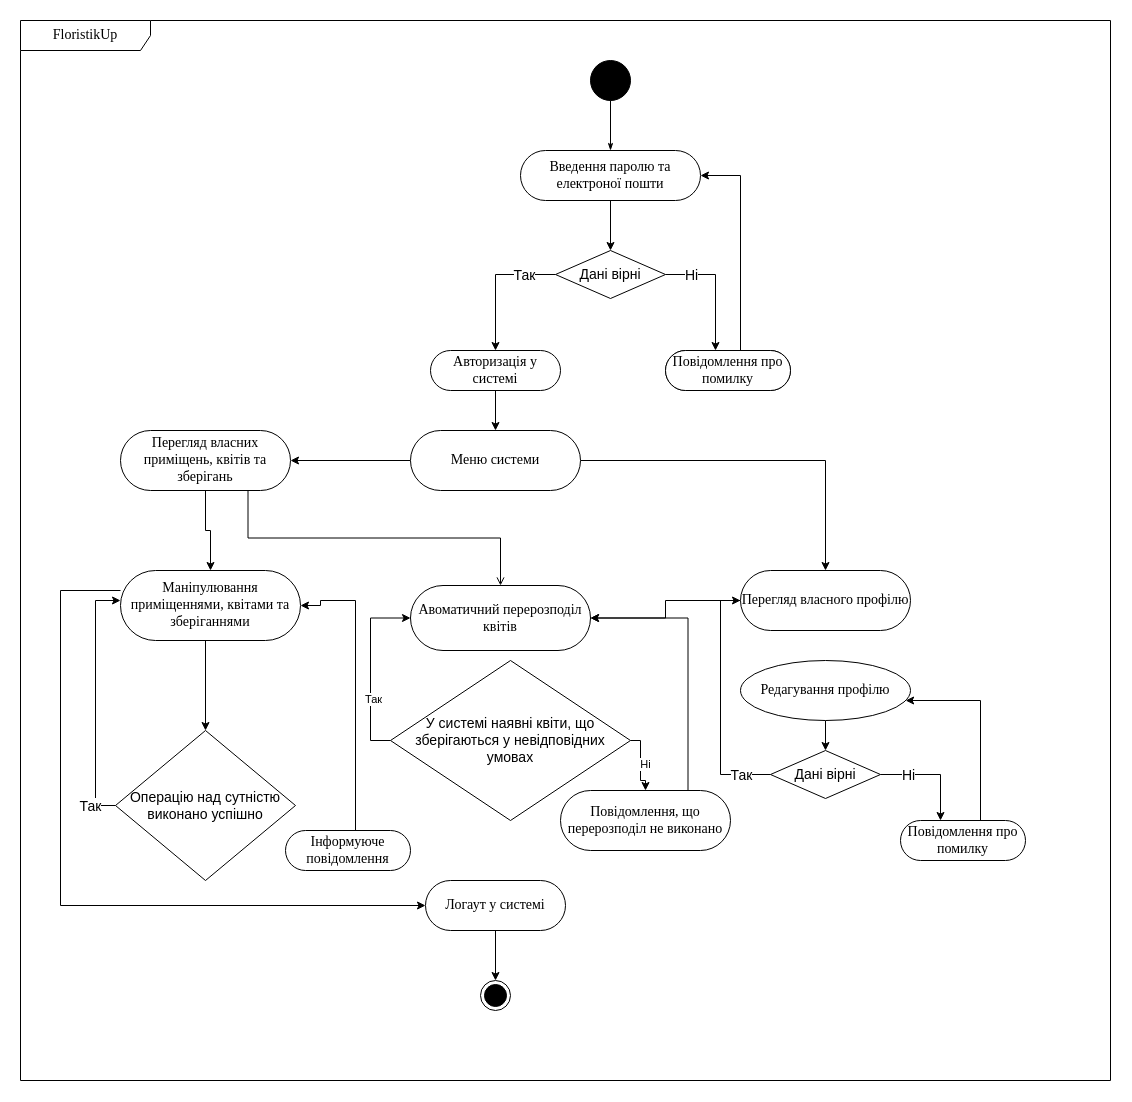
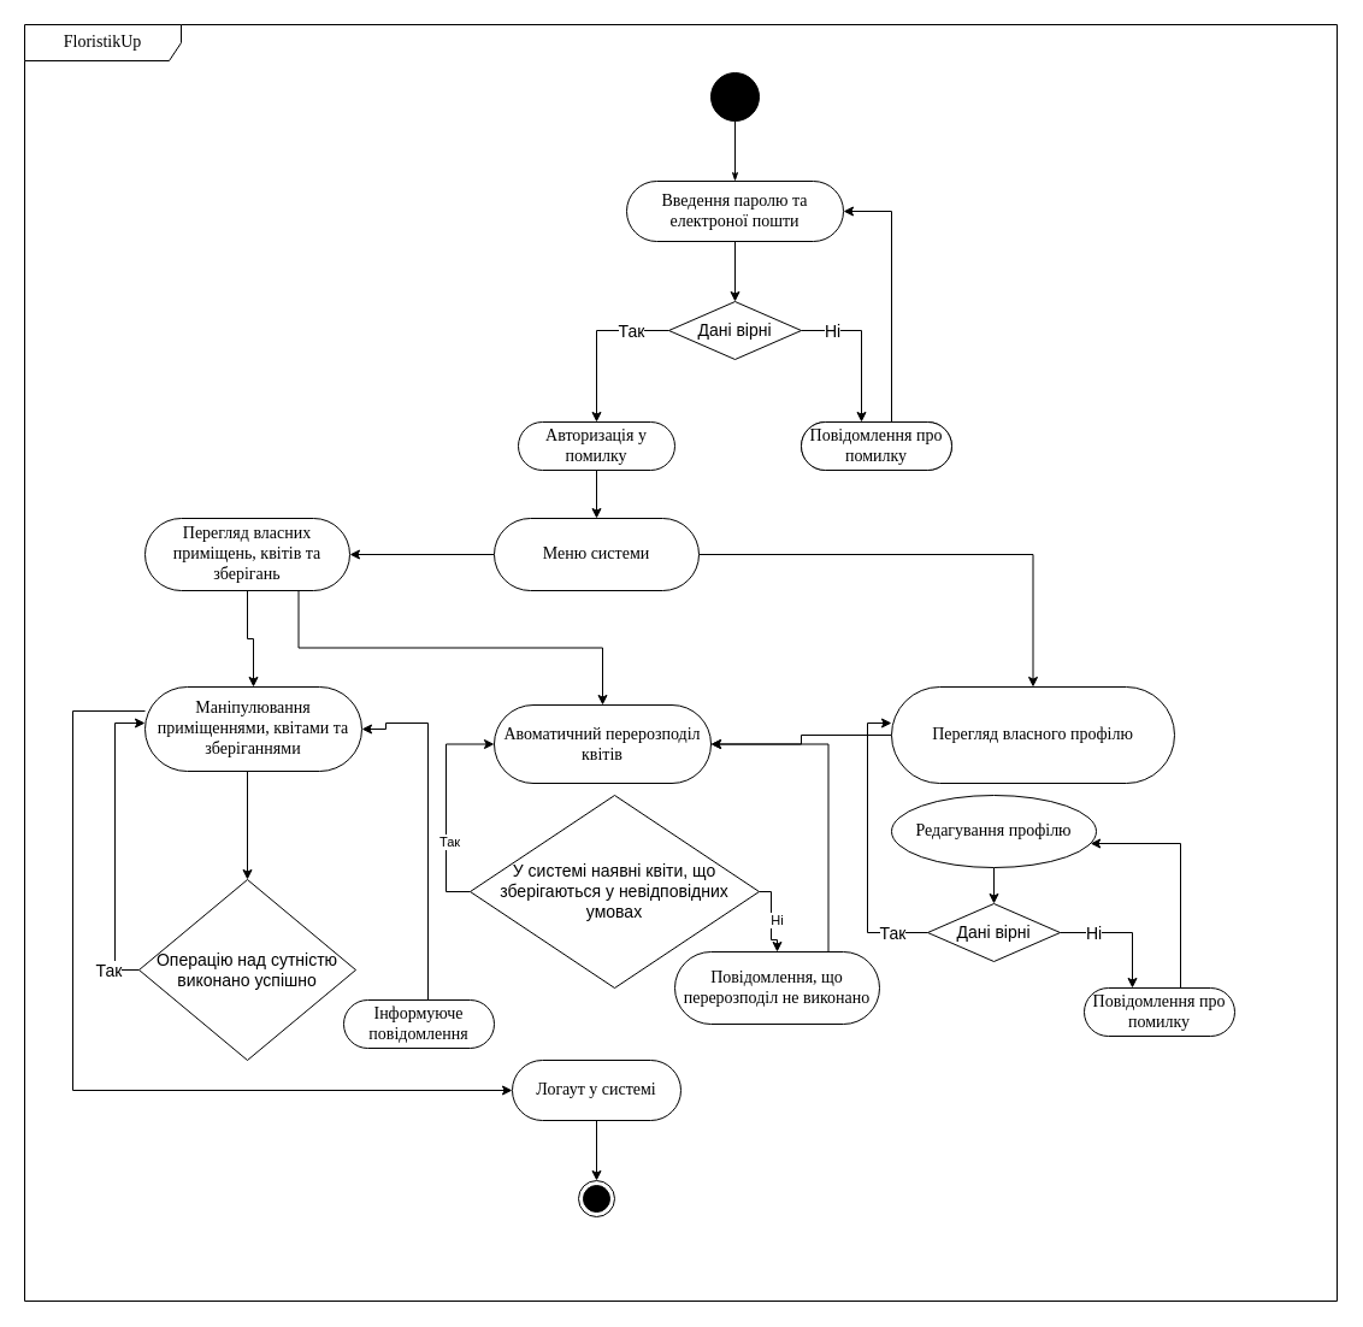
  <mxCell id="0" />
  <mxCell id="1" parent="0" />
  <mxCell id="2" value="&lt;font face=&quot;times new roman, serif&quot;&gt;&lt;span style=&quot;font-size: 14px&quot;&gt;FloristikUp&lt;/span&gt;&lt;/font&gt;" style="shape=umlFrame;whiteSpace=wrap;html=1;width=130;height=30;" parent="1" vertex="1"><mxGeometry x="20" y="20" width="1090" height="1060" as="geometry" /></mxCell>
  <mxCell id="3" value="" style="ellipse;whiteSpace=wrap;html=1;rounded=0;shadow=0;comic=0;labelBackgroundColor=none;strokeWidth=1;fillColor=#000000;fontFamily=Verdana;fontSize=14;align=center;" parent="1" vertex="1"><mxGeometry x="590" y="60" width="40" height="40" as="geometry" /></mxCell>
  <mxCell id="4" style="edgeStyle=orthogonalEdgeStyle;rounded=0;orthogonalLoop=1;jettySize=auto;html=1;fontSize=14;fontStyle=0" parent="1" source="5" target="11" edge="1"><mxGeometry relative="1" as="geometry" /></mxCell>
  <mxCell id="5" value="Введення паролю та електроної пошти" style="rounded=1;whiteSpace=wrap;html=1;shadow=0;comic=0;labelBackgroundColor=none;strokeWidth=1;fontFamily=Verdana;fontSize=14;align=center;arcSize=50;fontStyle=0" parent="1" vertex="1"><mxGeometry x="520" y="150" width="180" height="50" as="geometry" /></mxCell>
  <mxCell id="6" style="edgeStyle=orthogonalEdgeStyle;rounded=0;html=1;labelBackgroundColor=none;startArrow=none;startFill=0;startSize=5;endArrow=classicThin;endFill=1;endSize=5;jettySize=auto;orthogonalLoop=1;strokeWidth=1;fontFamily=Verdana;fontSize=14;fontStyle=0" parent="1" source="3" target="5" edge="1"><mxGeometry relative="1" as="geometry" /></mxCell>
  <mxCell id="7" style="edgeStyle=orthogonalEdgeStyle;rounded=0;orthogonalLoop=1;jettySize=auto;html=1;fontSize=14;fontStyle=0" parent="1" source="11" target="13" edge="1"><mxGeometry relative="1" as="geometry"><Array as="points"><mxPoint x="495" y="274" /></Array></mxGeometry></mxCell>
  <mxCell id="8" value="Так" style="edgeLabel;html=1;align=center;verticalAlign=middle;resizable=0;points=[];fontSize=14;fontStyle=0" parent="7" vertex="1" connectable="0"><mxGeometry x="-0.341" relative="1" as="geometry"><mxPoint x="13" as="offset" /></mxGeometry></mxCell>
  <mxCell id="9" style="edgeStyle=orthogonalEdgeStyle;rounded=0;orthogonalLoop=1;jettySize=auto;html=1;fontSize=14;fontStyle=0" parent="1" source="11" target="15" edge="1"><mxGeometry relative="1" as="geometry"><Array as="points"><mxPoint x="715" y="274" /></Array></mxGeometry></mxCell>
  <mxCell id="10" value="Ні" style="edgeLabel;html=1;align=center;verticalAlign=middle;resizable=0;points=[];fontSize=14;fontStyle=0" parent="9" vertex="1" connectable="0"><mxGeometry x="-0.315" relative="1" as="geometry"><mxPoint x="-18" as="offset" /></mxGeometry></mxCell>
  <mxCell id="11" value="Дані вірні" style="rhombus;whiteSpace=wrap;html=1;fontSize=14;fontStyle=0" parent="1" vertex="1"><mxGeometry x="555" y="250" width="110" height="48" as="geometry" /></mxCell>
  <mxCell id="12" style="edgeStyle=orthogonalEdgeStyle;rounded=0;orthogonalLoop=1;jettySize=auto;html=1;exitX=0.5;exitY=1;exitDx=0;exitDy=0;" parent="1" edge="1"><mxGeometry relative="1" as="geometry"><mxPoint x="495" y="490" as="targetPoint" /><mxPoint x="495" y="480" as="sourcePoint" /></mxGeometry></mxCell>
- <mxCell id="13" value="Авторизація у системі" style="rounded=1;whiteSpace=wrap;html=1;shadow=0;comic=0;labelBackgroundColor=none;strokeWidth=1;fontFamily=Verdana;fontSize=14;align=center;arcSize=50;fontStyle=0" parent="1" vertex="1"><mxGeometry x="430" y="350" width="130" height="40" as="geometry" /></mxCell>
+ <mxCell id="13" value="Авторизація у помилку" style="rounded=1;whiteSpace=wrap;html=1;shadow=0;comic=0;labelBackgroundColor=none;strokeWidth=1;fontFamily=Verdana;fontSize=14;align=center;arcSize=50;fontStyle=0" parent="1" vertex="1"><mxGeometry x="430" y="350" width="130" height="40" as="geometry" /></mxCell>
  <mxCell id="14" style="edgeStyle=orthogonalEdgeStyle;rounded=0;orthogonalLoop=1;jettySize=auto;html=1;fontSize=14;" parent="1" source="15" target="5" edge="1"><mxGeometry relative="1" as="geometry"><Array as="points"><mxPoint x="740" y="175" /></Array></mxGeometry></mxCell>
  <mxCell id="15" value="Повідомлення про помилку" style="rounded=1;whiteSpace=wrap;html=1;shadow=0;comic=0;labelBackgroundColor=none;strokeWidth=1;fontFamily=Verdana;fontSize=14;align=center;arcSize=50;fontStyle=0" parent="1" vertex="1"><mxGeometry x="665" y="350" width="125" height="40" as="geometry" /></mxCell>
  <mxCell id="16" style="edgeStyle=orthogonalEdgeStyle;rounded=0;orthogonalLoop=1;jettySize=auto;html=1;exitX=0;exitY=0.5;exitDx=0;exitDy=0;entryX=1;entryY=0.5;entryDx=0;entryDy=0;" parent="1" source="18" target="53" edge="1"><mxGeometry relative="1" as="geometry" /></mxCell>
  <mxCell id="17" style="edgeStyle=orthogonalEdgeStyle;rounded=0;orthogonalLoop=1;jettySize=auto;html=1;exitX=1;exitY=0.5;exitDx=0;exitDy=0;" parent="1" source="18" target="24" edge="1"><mxGeometry relative="1" as="geometry" /></mxCell>
  <mxCell id="18" value="&lt;font style=&quot;font-size: 14px&quot;&gt;Меню системи&lt;/font&gt;" style="rounded=1;whiteSpace=wrap;html=1;shadow=0;comic=0;labelBackgroundColor=none;strokeWidth=1;fontFamily=Verdana;fontSize=14;align=center;arcSize=50;fontStyle=0" parent="1" vertex="1"><mxGeometry x="410" y="430" width="170" height="60" as="geometry" /></mxCell>
  <mxCell id="19" value="Повідомлення про помилку" style="rounded=1;whiteSpace=wrap;html=1;shadow=0;comic=0;labelBackgroundColor=none;strokeWidth=1;fontFamily=Verdana;fontSize=14;align=center;arcSize=50;fontStyle=0" parent="1" vertex="1"><mxGeometry x="665" y="350" width="125" height="40" as="geometry" /></mxCell>
  <mxCell id="20" style="edgeStyle=orthogonalEdgeStyle;rounded=0;orthogonalLoop=1;jettySize=auto;html=1;fontSize=14;entryX=0.5;entryY=0;entryDx=0;entryDy=0;" parent="1" source="22" target="34" edge="1"><mxGeometry relative="1" as="geometry"><mxPoint x="205" y="660" as="targetPoint" /><Array as="points"><mxPoint x="205" y="730" /></Array></mxGeometry></mxCell>
  <mxCell id="21" style="edgeStyle=orthogonalEdgeStyle;rounded=0;orthogonalLoop=1;jettySize=auto;html=1;fontSize=14;" parent="1" source="22" target="40" edge="1"><mxGeometry relative="1" as="geometry"><Array as="points"><mxPoint x="60" y="590" /><mxPoint x="60" y="905" /></Array></mxGeometry></mxCell>
  <mxCell id="22" value="&lt;font style=&quot;font-size: 14px&quot;&gt;Маніпулювання приміщеннями, квітами та зберіганнями&lt;/font&gt;" style="rounded=1;whiteSpace=wrap;html=1;shadow=0;comic=0;labelBackgroundColor=none;strokeWidth=1;fontFamily=Verdana;fontSize=14;align=center;arcSize=50;fontStyle=0" parent="1" vertex="1"><mxGeometry x="120" y="570" width="180" height="70" as="geometry" /></mxCell>
  <mxCell id="23" style="edgeStyle=orthogonalEdgeStyle;rounded=0;orthogonalLoop=1;jettySize=auto;html=1;fontSize=14;" parent="1" source="24" target="42" edge="1"><mxGeometry relative="1" as="geometry" /></mxCell>
- <mxCell id="24" value="Перегляд власного профілю" style="rounded=1;whiteSpace=wrap;html=1;shadow=0;comic=0;labelBackgroundColor=none;strokeWidth=1;fontFamily=Verdana;fontSize=14;align=center;arcSize=50;fontStyle=0" parent="1" vertex="1"><mxGeometry x="740" y="570" width="170" height="60" as="geometry" /></mxCell>
+ <mxCell id="24" value="Перегляд власного профілю" style="rounded=1;whiteSpace=wrap;html=1;shadow=0;comic=0;labelBackgroundColor=none;strokeWidth=1;fontFamily=Verdana;fontSize=14;align=center;arcSize=50;fontStyle=0" parent="1" vertex="1"><mxGeometry x="740" y="570" width="235" height="80" as="geometry" /></mxCell>
  <mxCell id="25" style="edgeStyle=orthogonalEdgeStyle;rounded=0;orthogonalLoop=1;jettySize=auto;html=1;fontSize=14;" parent="1" source="26" target="27" edge="1"><mxGeometry relative="1" as="geometry" /></mxCell>
  <mxCell id="26" value="Редагування профілю" style="ellipse;whiteSpace=wrap;html=1;shadow=0;comic=0;labelBackgroundColor=none;strokeWidth=1;fontFamily=Verdana;fontSize=14;align=center;arcSize=50;fontStyle=0;" parent="1" vertex="1"><mxGeometry x="740" y="660" width="170" height="60" as="geometry" /></mxCell>
  <mxCell id="27" value="Дані вірні" style="rhombus;whiteSpace=wrap;html=1;fontSize=14;fontStyle=0" parent="1" vertex="1"><mxGeometry x="770" y="750" width="110" height="48" as="geometry" /></mxCell>
  <mxCell id="28" style="edgeStyle=orthogonalEdgeStyle;rounded=0;orthogonalLoop=1;jettySize=auto;html=1;fontSize=14;fontStyle=0" parent="1" source="27" target="31" edge="1"><mxGeometry relative="1" as="geometry"><mxPoint x="670" y="759" as="sourcePoint" /><mxPoint x="720" y="835" as="targetPoint" /><Array as="points"><mxPoint x="940" y="774" /></Array></mxGeometry></mxCell>
  <mxCell id="29" value="Ні" style="edgeLabel;html=1;align=center;verticalAlign=middle;resizable=0;points=[];fontSize=14;fontStyle=0" parent="28" vertex="1" connectable="0"><mxGeometry x="-0.315" relative="1" as="geometry"><mxPoint x="-8.98" y="0.06" as="offset" /></mxGeometry></mxCell>
  <mxCell id="30" style="edgeStyle=orthogonalEdgeStyle;rounded=0;orthogonalLoop=1;jettySize=auto;html=1;fontSize=14;" parent="1" source="31" target="26" edge="1"><mxGeometry relative="1" as="geometry"><mxPoint x="745" y="835" as="sourcePoint" /><mxPoint x="565" y="660" as="targetPoint" /><Array as="points"><mxPoint x="980" y="700" /></Array></mxGeometry></mxCell>
  <mxCell id="31" value="Повідомлення про помилку" style="rounded=1;whiteSpace=wrap;html=1;shadow=0;comic=0;labelBackgroundColor=none;strokeWidth=1;fontFamily=Verdana;fontSize=14;align=center;arcSize=50;fontStyle=0" parent="1" vertex="1"><mxGeometry x="900" y="820" width="125" height="40" as="geometry" /></mxCell>
  <mxCell id="32" style="edgeStyle=orthogonalEdgeStyle;rounded=0;orthogonalLoop=1;jettySize=auto;html=1;fontSize=14;" parent="1" source="27" target="24" edge="1"><mxGeometry relative="1" as="geometry"><mxPoint x="400" y="580" as="targetPoint" /><Array as="points"><mxPoint x="720" y="774" /><mxPoint x="720" y="600" /></Array></mxGeometry></mxCell>
  <mxCell id="33" value="Так" style="edgeLabel;html=1;align=center;verticalAlign=middle;resizable=0;points=[];fontSize=14;" parent="32" vertex="1" connectable="0"><mxGeometry x="-0.848" y="2" relative="1" as="geometry"><mxPoint x="-10.13" y="-1.94" as="offset" /></mxGeometry></mxCell>
  <mxCell id="34" value="Операцію над сутністю виконано успішно" style="rhombus;whiteSpace=wrap;html=1;fontSize=14;fontStyle=0" parent="1" vertex="1"><mxGeometry x="115" y="730" width="180" height="150" as="geometry" /></mxCell>
  <mxCell id="35" style="edgeStyle=orthogonalEdgeStyle;rounded=0;orthogonalLoop=1;jettySize=auto;html=1;fontSize=14;entryX=1;entryY=0.5;entryDx=0;entryDy=0;" parent="1" source="36" edge="1" target="22"><mxGeometry relative="1" as="geometry"><mxPoint x="120" y="835" as="sourcePoint" /><mxPoint x="290" y="600" as="targetPoint" /><Array as="points"><mxPoint x="355" y="600" /><mxPoint x="320" y="600" /><mxPoint x="320" y="605" /></Array></mxGeometry></mxCell>
  <mxCell id="36" value="Інформуюче&lt;br&gt;повідомлення" style="rounded=1;whiteSpace=wrap;html=1;shadow=0;comic=0;labelBackgroundColor=none;strokeWidth=1;fontFamily=Verdana;fontSize=14;align=center;arcSize=50;fontStyle=0" parent="1" vertex="1"><mxGeometry x="285" y="830" width="125" height="40" as="geometry" /></mxCell>
  <mxCell id="37" style="edgeStyle=orthogonalEdgeStyle;rounded=0;orthogonalLoop=1;jettySize=auto;html=1;fontSize=14;" parent="1" source="34" target="22" edge="1"><mxGeometry relative="1" as="geometry"><mxPoint x="-225" y="580" as="targetPoint" /><Array as="points"><mxPoint x="95" y="805" /><mxPoint x="95" y="600" /></Array></mxGeometry></mxCell>
  <mxCell id="38" value="Так" style="edgeLabel;html=1;align=center;verticalAlign=middle;resizable=0;points=[];fontSize=14;" parent="37" vertex="1" connectable="0"><mxGeometry x="-0.848" y="2" relative="1" as="geometry"><mxPoint x="-6.13" y="-1.94" as="offset" /></mxGeometry></mxCell>
  <mxCell id="39" value="" style="ellipse;html=1;shape=endState;fillColor=#000000;rounded=1;shadow=0;comic=0;labelBackgroundColor=none;fontFamily=Verdana;fontSize=14;fontColor=#000000;align=center;" parent="1" vertex="1"><mxGeometry x="480" y="980" width="30" height="30" as="geometry" /></mxCell>
  <mxCell id="40" value="Логаут у системі" style="rounded=1;whiteSpace=wrap;html=1;shadow=0;comic=0;labelBackgroundColor=none;strokeWidth=1;fontFamily=Verdana;fontSize=14;align=center;arcSize=50;fontStyle=0" parent="1" vertex="1"><mxGeometry x="425" y="880" width="140" height="50" as="geometry" /></mxCell>
  <mxCell id="41" style="edgeStyle=orthogonalEdgeStyle;rounded=0;orthogonalLoop=1;jettySize=auto;html=1;fontSize=14;entryX=0.5;entryY=0;entryDx=0;entryDy=0;" parent="1" source="40" target="39" edge="1"><mxGeometry relative="1" as="geometry"><mxPoint x="155" y="900" as="targetPoint" /></mxGeometry></mxCell>
  <mxCell id="42" value="Авоматичний перерозподіл квітів" style="rounded=1;whiteSpace=wrap;html=1;shadow=0;comic=0;labelBackgroundColor=none;strokeWidth=1;fontFamily=Verdana;fontSize=14;align=center;arcSize=50;fontStyle=0" parent="1" vertex="1"><mxGeometry x="410" y="585" width="180" height="65" as="geometry" /></mxCell>
  <mxCell id="43" style="edgeStyle=orthogonalEdgeStyle;rounded=0;orthogonalLoop=1;jettySize=auto;html=1;exitX=0;exitY=0.5;exitDx=0;exitDy=0;entryX=0;entryY=0.5;entryDx=0;entryDy=0;" parent="1" source="47" target="42" edge="1"><mxGeometry relative="1" as="geometry" /></mxCell>
  <mxCell id="44" value="Так" style="edgeLabel;html=1;align=center;verticalAlign=middle;resizable=0;points=[];" parent="43" vertex="1" connectable="0"><mxGeometry x="-0.322" y="-2" relative="1" as="geometry"><mxPoint as="offset" /></mxGeometry></mxCell>
  <mxCell id="45" style="edgeStyle=orthogonalEdgeStyle;rounded=0;orthogonalLoop=1;jettySize=auto;html=1;exitX=1;exitY=0.5;exitDx=0;exitDy=0;entryX=0.5;entryY=0;entryDx=0;entryDy=0;" parent="1" source="47" target="49" edge="1"><mxGeometry relative="1" as="geometry"><mxPoint x="640" y="770" as="targetPoint" /><Array as="points"><mxPoint x="640" y="740" /><mxPoint x="640" y="780" /><mxPoint x="645" y="780" /></Array></mxGeometry></mxCell>
  <mxCell id="46" value="Ні" style="edgeLabel;html=1;align=center;verticalAlign=middle;resizable=0;points=[];" parent="45" vertex="1" connectable="0"><mxGeometry x="0.014" y="4" relative="1" as="geometry"><mxPoint as="offset" /></mxGeometry></mxCell>
  <mxCell id="47" value="У системі наявні квіти, що зберігаються у невідповідних умовах" style="rhombus;whiteSpace=wrap;html=1;fontSize=14;fontStyle=0" parent="1" vertex="1"><mxGeometry x="390" y="660" width="240" height="160" as="geometry" /></mxCell>
  <mxCell id="48" style="edgeStyle=orthogonalEdgeStyle;rounded=0;orthogonalLoop=1;jettySize=auto;html=1;exitX=0.75;exitY=0;exitDx=0;exitDy=0;entryX=1;entryY=0.5;entryDx=0;entryDy=0;" parent="1" source="49" target="42" edge="1"><mxGeometry relative="1" as="geometry" /></mxCell>
  <mxCell id="49" value="&lt;font style=&quot;font-size: 14px&quot;&gt;Повідомлення, що перерозподіл не виконано&lt;/font&gt;" style="rounded=1;whiteSpace=wrap;html=1;shadow=0;comic=0;labelBackgroundColor=none;strokeWidth=1;fontFamily=Verdana;fontSize=14;align=center;arcSize=50;fontStyle=0" parent="1" vertex="1"><mxGeometry x="560" y="790" width="170" height="60" as="geometry" /></mxCell>
  <mxCell id="50" style="edgeStyle=orthogonalEdgeStyle;rounded=0;orthogonalLoop=1;jettySize=auto;html=1;exitX=0.5;exitY=1;exitDx=0;exitDy=0;entryX=0.5;entryY=0;entryDx=0;entryDy=0;" parent="1" source="13" target="18" edge="1"><mxGeometry relative="1" as="geometry"><mxPoint x="495" y="420" as="targetPoint" /><mxPoint x="495" y="390" as="sourcePoint" /></mxGeometry></mxCell>
  <mxCell id="51" style="edgeStyle=orthogonalEdgeStyle;rounded=0;orthogonalLoop=1;jettySize=auto;html=1;exitX=0.5;exitY=1;exitDx=0;exitDy=0;entryX=0.5;entryY=0;entryDx=0;entryDy=0;" parent="1" source="53" target="22" edge="1"><mxGeometry relative="1" as="geometry" /></mxCell>
- <mxCell id="52" style="edgeStyle=orthogonalEdgeStyle;rounded=0;orthogonalLoop=1;jettySize=auto;html=1;exitX=0.75;exitY=1;exitDx=0;exitDy=0;entryX=0.5;entryY=0;entryDx=0;entryDy=0;endArrow=open;" parent="1" source="53" target="42" edge="1"><mxGeometry relative="1" as="geometry" /></mxCell>
+ <mxCell id="52" style="edgeStyle=orthogonalEdgeStyle;rounded=0;orthogonalLoop=1;jettySize=auto;html=1;exitX=0.75;exitY=1;exitDx=0;exitDy=0;entryX=0.5;entryY=0;entryDx=0;entryDy=0;" parent="1" source="53" target="42" edge="1"><mxGeometry relative="1" as="geometry" /></mxCell>
  <mxCell id="53" value="&lt;font style=&quot;font-size: 14px&quot;&gt;Перегляд власних приміщень, квітів та зберігань&lt;/font&gt;" style="rounded=1;whiteSpace=wrap;html=1;shadow=0;comic=0;labelBackgroundColor=none;strokeWidth=1;fontFamily=Verdana;fontSize=14;align=center;arcSize=50;fontStyle=0" parent="1" vertex="1"><mxGeometry x="120" y="430" width="170" height="60" as="geometry" /></mxCell>
